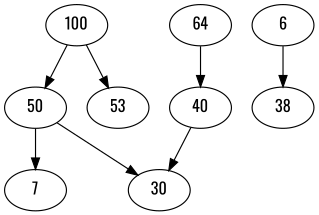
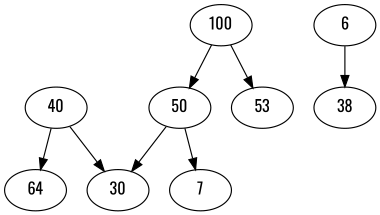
  digraph {
    fontname=Oswald
    node [fontname=Oswald]
    edge [fontname=Oswald]
    40
    64
    30
    50
    7
    6
    38
    100
    53
-   64 -> 40
+   40 -> 64
    40 -> 30
    50 -> 30
    50 -> 7
    6 -> 38
    100 -> 50
    100 -> 53
  }
